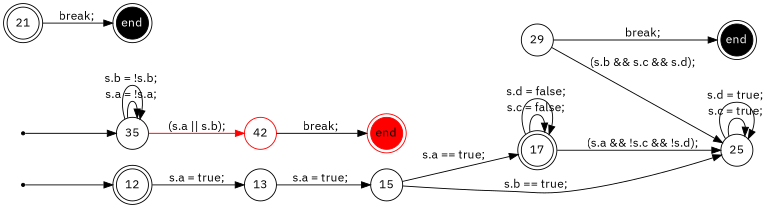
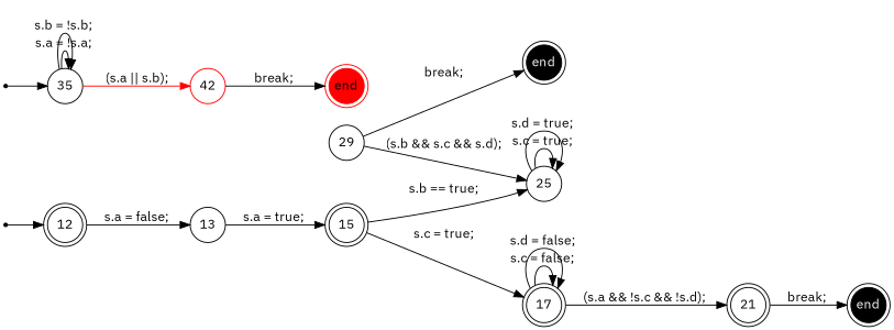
  digraph {
    fontname="IBM Plex Sans"
    rankdir=LR
    node [fixedsize=true fontname="IBM Plex Sans" shape=doublecircle]
    edge [fontname="IBM Plex Sans"]
    n1 [label=12]
    n2 [label=13 shape=circle]
-   n3 [label=15 shape=circle]
+   n3 [label=15]
    s94437505318000 [shape=point fixedsize=""]
    n5 [label=35 shape=circle]
    n6 [color=red label=42 shape=circle]
    n7 [color=red label=end style=filled]
    s94437505313568 [shape=point fixedsize=""]
    n9 [fillcolor=black fontcolor=white label=end style=filled]
    n10 [fillcolor=black fontcolor=white label=end style=filled]
    n11 [label=17]
    n12 [label=25 shape=circle]
    n13 [label=21]
    n14 [label=29 shape=circle]
-   n1 -> n2 [label="s.a = true; "]
+   n1 -> n2 [label="s.a = false; "]
    n2 -> n3 [label="s.a = true; "]
-   n3 -> n11 [label="s.a == true; "]
+   n3 -> n11 [label="s.c = true; "]
    n3 -> n12 [label="s.b == true; "]
    s94437505318000 -> n1
    n5 -> n5 [label="s.a = !s.a; "]
    n5 -> n5 [label="s.b = !s.b; "]
    n5 -> n6 [color=red label="(s.a || s.b); "]
    n6 -> n7 [label="break; "]
    s94437505313568 -> n5
    n11 -> n11 [label="s.c = false; "]
    n11 -> n11 [label="s.d = false; "]
-   n11 -> n12 [label="(s.a && !s.c && !s.d); "]
+   n11 -> n13 [label="(s.a && !s.c && !s.d); "]
    n12 -> n12 [label="s.c = true; "]
    n12 -> n12 [label="s.d = true; "]
    n13 -> n9 [label="break; "]
    n14 -> n10 [label="break; "]
    n14 -> n12 [label="(s.b && s.c && s.d); "]
  }
